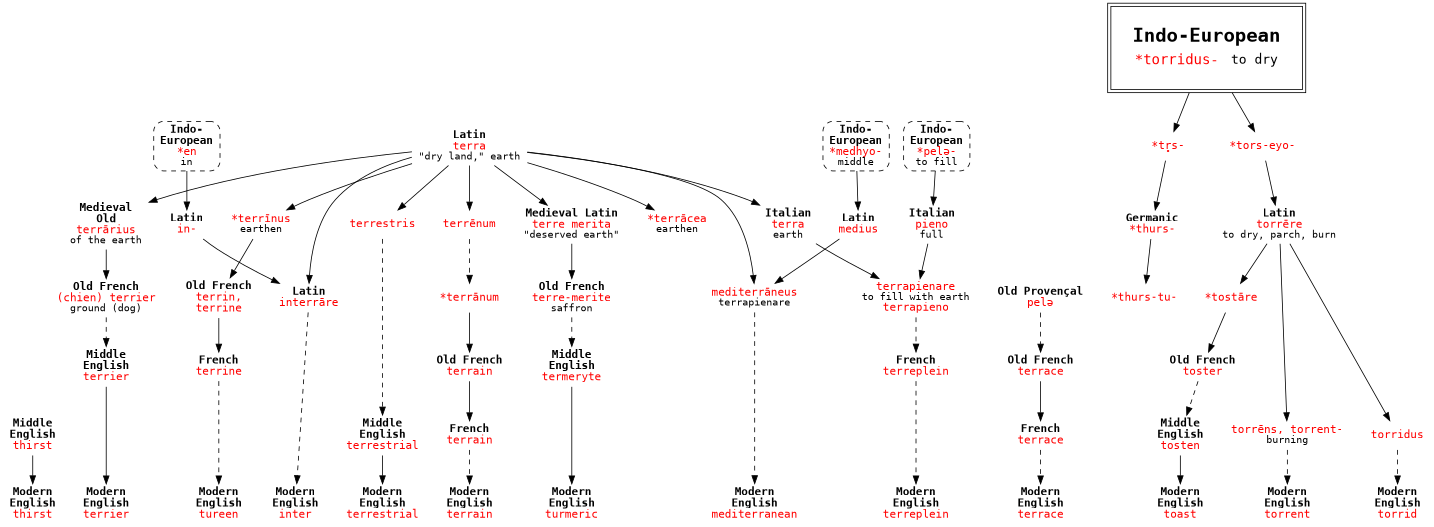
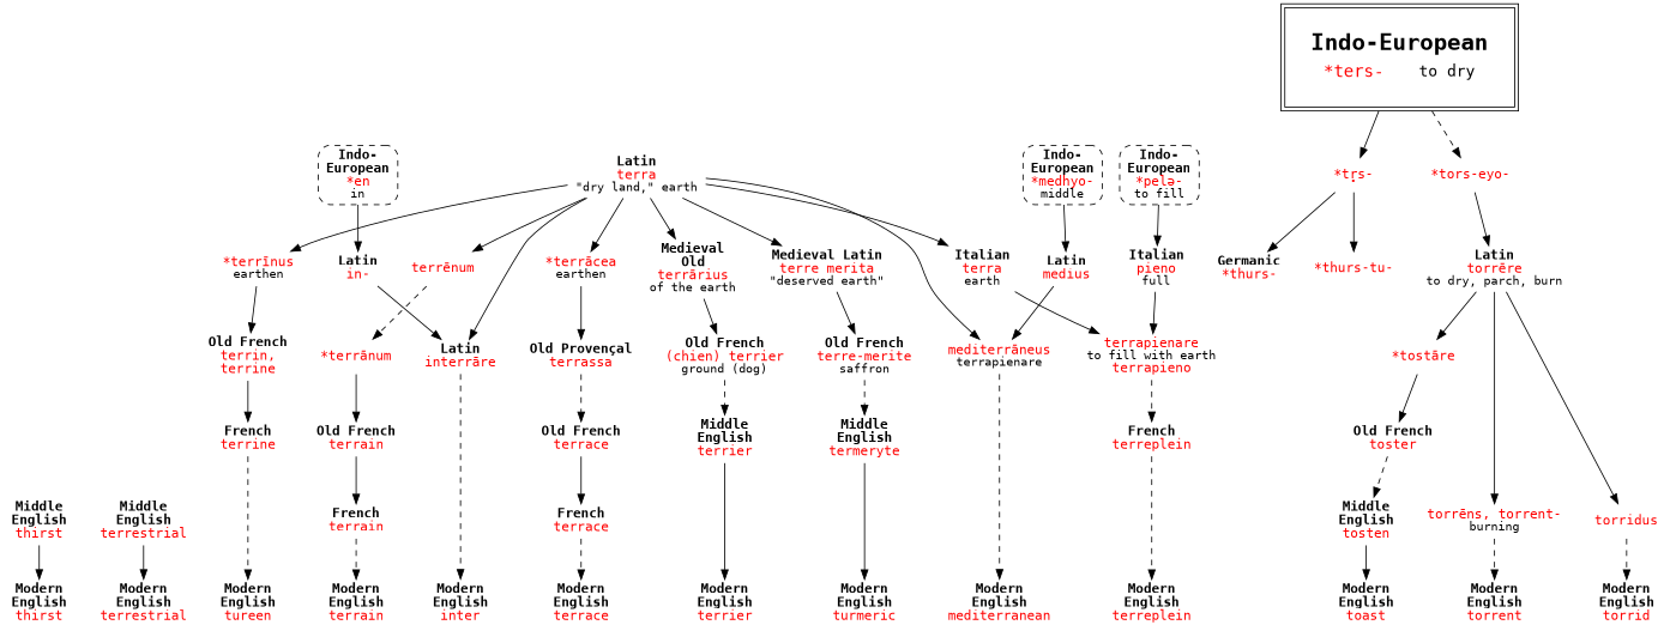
  strict digraph {
    fontname="DejaVu Sans Mono"
    node [fontname="DejaVu Sans Mono" shape=none]
    edge [fontname="DejaVu Sans Mono"]
    n1 [label=<<b>Modern<br/>English</b><br/><font color="red">thirst</font>>]
    n2 [label=<<b>Modern<br/>English</b><br/><font color="red">terrestrial</font>>]
    n3 [label=<<b>Modern<br/>English</b><br/><font color="red">terrain</font>>]
    n4 [label=<<b>Modern<br/>English</b><br/><font color="red">terrace</font>>]
    n5 [label=<<b>Modern<br/>English</b><br/><font color="red">terrier</font>>]
    n6 [label=<<b>Modern<br/>English</b><br/><font color="red">tureen</font>>]
    n7 [label=<<b>Modern<br/>English</b><br/><font color="red">inter</font>>]
    n8 [label=<<b>Modern<br/>English</b><br/><font color="red">mediterranean</font>>]
    n9 [label=<<b>Modern<br/>English</b><br/><font color="red">terreplein</font>>]
    n10 [label=<<b>Modern<br/>English</b><br/><font color="red">turmeric</font>>]
    n11 [label=<<b>Modern<br/>English</b><br/><font color="red">toast</font>>]
    n12 [label=<<b>Modern<br/>English</b><br/><font color="red">torrent</font>>]
    n13 [label=<<b>Modern<br/>English</b><br/><font color="red">torrid</font>>]
    n14 [label=<<font color="red">*tr̥s-</font>>]
    n15 [label=<<b>Indo-<br/>European</b><br/><font color="red">*en</font><br/><font point-size="12">in</font>> shape=box style="dashed,rounded"]
    n16 [label=<<b>Indo-<br/>European</b><br/><font color="red">*medhyo-</font><br/><font point-size="12">middle</font>> shape=box style="dashed,rounded"]
    n17 [label=<<b>Indo-<br/>European</b><br/><font color="red">*pelə-</font><br/><font point-size="12">to fill</font>> shape=box style="dashed,rounded"]
    n18 [label=<<font color="red">*tors-eyo-</font>>]
    n19 [label=<<b>Germanic</b><br/><font color="red">*thurs-</font>>]
    n20 [label=<<b>Latin</b><br/><font color="red">in-</font>>]
    n21 [label=<<b>Latin</b><br/><font color="red">medius</font>>]
    n22 [label=<<b>Italian</b><br/><font color="red">pieno</font><br/><font point-size="12">full</font>>]
    n23 [label=<<b>Latin</b><br/><font color="red">torrēre</font><br/><font point-size="12">to dry, parch, burn</font>>]
-   n24 [label=<<table border="0"><tr><td colspan="2"><font point-size="24"><b>Indo-European</b></font></td></tr><tr><td><font point-size="18" color="red">*torridus-</font></td><td><font point-size="16">to dry</font></td></tr></table>> margin=.3 peripheries=2 shape=box]
+   n24 [label=<<table border="0"><tr><td colspan="2"><font point-size="24"><b>Indo-European</b></font></td></tr><tr><td><font point-size="18" color="red">*ters-</font></td><td><font point-size="16">to dry</font></td></tr></table>> margin=.3 peripheries=2 shape=box]
    n25 [label=<<font color="red">*thurs-tu-</font>>]
    n26 [label=<<b>Middle<br/>English</b><br/><font color="red">thirst</font>>]
    n27 [label=<<b>Latin</b><br/><font color="red">terra</font><br/><font point-size="12">"dry land," earth</font>>]
-   n28 [label=<<font color="red">terrestris</font>>]
    n29 [label=<<font color="red">terrēnum</font>>]
    n30 [label=<<font color="red">*terrācea</font><br/><font point-size="12">earthen</font>>]
    n31 [label=<<b>Medieval<br/>Old</b><br/><font color="red">terrārius</font><br/><font point-size="12">of the earth</font>>]
    n32 [label=<<font color="red">*terrīnus</font><br/><font point-size="12">earthen</font>>]
    n33 [label=<<b>Latin</b><br/><font color="red">interrāre</font>>]
    n34 [label=<<font color="red">mediterrāneus</font><br/><font point-size="12">terrapienare</font>>]
    n35 [label=<<b>Italian</b><br/><font color="red">terra</font><br/><font point-size="12">earth</font>>]
    n36 [label=<<b>Medieval Latin</b><br/><font color="red">terre merita</font><br/><font point-size="12">"deserved earth"</font>>]
    n37 [label=<<b>Middle<br/>English</b><br/><font color="red">terrestrial</font>>]
    n38 [label=<<font color="red">*terrānum</font>>]
-   n39 [label=<<b>Old Provençal</b><br/><font color="red">pelə</font>>]
+   n39 [label=<<b>Old Provençal</b><br/><font color="red">terrassa</font>>]
    n40 [label=<<b>Old French</b><br/><font color="red">(chien) terrier</font><br/><font point-size="12">ground (dog)</font>>]
    n41 [label=<<b>Old French</b><br/><font color="red">terrin,<br/>terrine</font>>]
    n42 [label=<<font color="red">terrapienare</font><br/><font point-size="12">to fill with earth</font><br/><font color="red">terrapieno</font>>]
    n43 [label=<<b>Old French</b><br/><font color="red">terre-merite</font><br/><font point-size="12">saffron</font>>]
    n44 [label=<<b>Old French</b><br/><font color="red">terrain</font>>]
    n45 [label=<<b>French</b><br/><font color="red">terrain</font>>]
    n46 [label=<<b>Old French</b><br/><font color="red">terrace</font>>]
    n47 [label=<<b>French</b><br/><font color="red">terrace</font>>]
    n48 [label=<<b>Middle<br/>English</b><br/><font color="red">terrier</font>>]
    n49 [label=<<b>French</b><br/><font color="red">terrine</font>>]
    n50 [label=<<b>French</b><br/><font color="red">terreplein</font>>]
    n51 [label=<<b>Middle<br/>English</b><br/><font color="red">termeryte</font>>]
    n52 [label=<<font color="red">*tostāre</font>>]
    n53 [label=<<font color="red">torrēns, torrent-</font><br/><font point-size="12">burning</font>>]
    n54 [label=<<font color="red">torridus</font>>]
    n55 [label=<<b>Old French</b><br/><font color="red">toster</font>>]
    n56 [label=<<b>Middle<br/>English</b><br/><font color="red">tosten</font>>]
    subgraph sub_1 {
      rank=sink
      n1
      n2
      n3
      n4
      n5
      n6
      n7
      n8
      n9
      n10
      n11
      n12
      n13
    }
    subgraph sub_2 {
      rank=same
      n14
      n15
      n16
      n17
      n18
    }
    n14 -> n19
    n15 -> n20
    n16 -> n21
    n17 -> n22
    n18 -> n23
-   n19 -> n25
+   n14 -> n25
    n20 -> n33
    n21 -> n34
    n22 -> n42
    n23 -> n52
    n23 -> n53
    n23 -> n54
    n24 -> n14
-   n24 -> n18
+   n24 -> n18 [style=dashed]
    n26 -> n1
-   n27 -> n28
    n27 -> n29
    n27 -> n30
    n27 -> n31
    n27 -> n32
    n27 -> n33
    n27 -> n34
    n27 -> n35
    n27 -> n36
-   n28 -> n37 [style=dashed]
    n29 -> n38 [style=dashed]
+   n30 -> n39
    n31 -> n40
    n32 -> n41
    n33 -> n7 [style=dashed]
    n34 -> n8 [style=dashed]
    n35 -> n42
    n36 -> n43
    n37 -> n2
    n38 -> n44
    n39 -> n46 [style=dashed]
    n40 -> n48 [style=dashed]
    n41 -> n49
    n42 -> n50 [style=dashed]
    n43 -> n51 [style=dashed]
    n44 -> n45
    n45 -> n3 [style=dashed]
    n46 -> n47
    n47 -> n4 [style=dashed]
    n48 -> n5
    n49 -> n6 [style=dashed]
    n50 -> n9 [style=dashed]
    n51 -> n10
    n52 -> n55
    n53 -> n12 [style=dashed]
    n54 -> n13 [style=dashed]
    n55 -> n56 [style=dashed]
    n56 -> n11
  }
